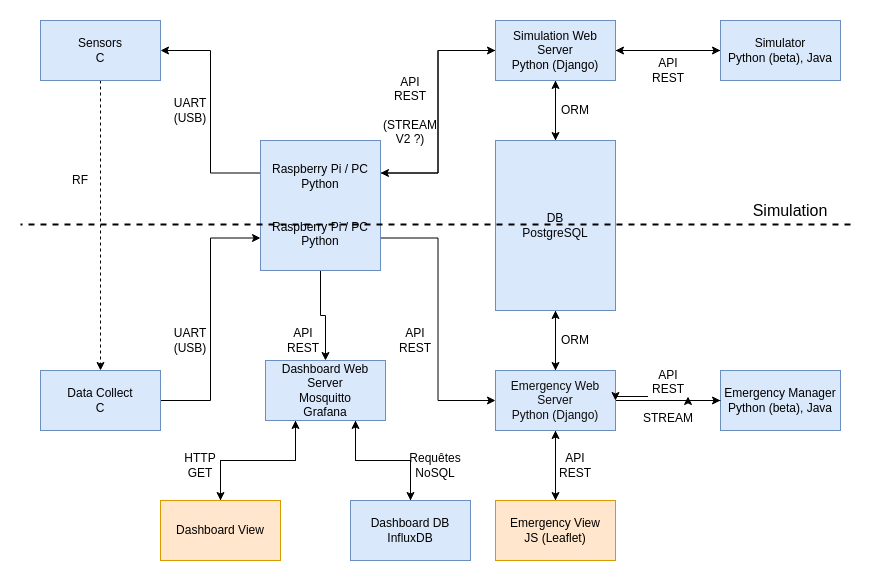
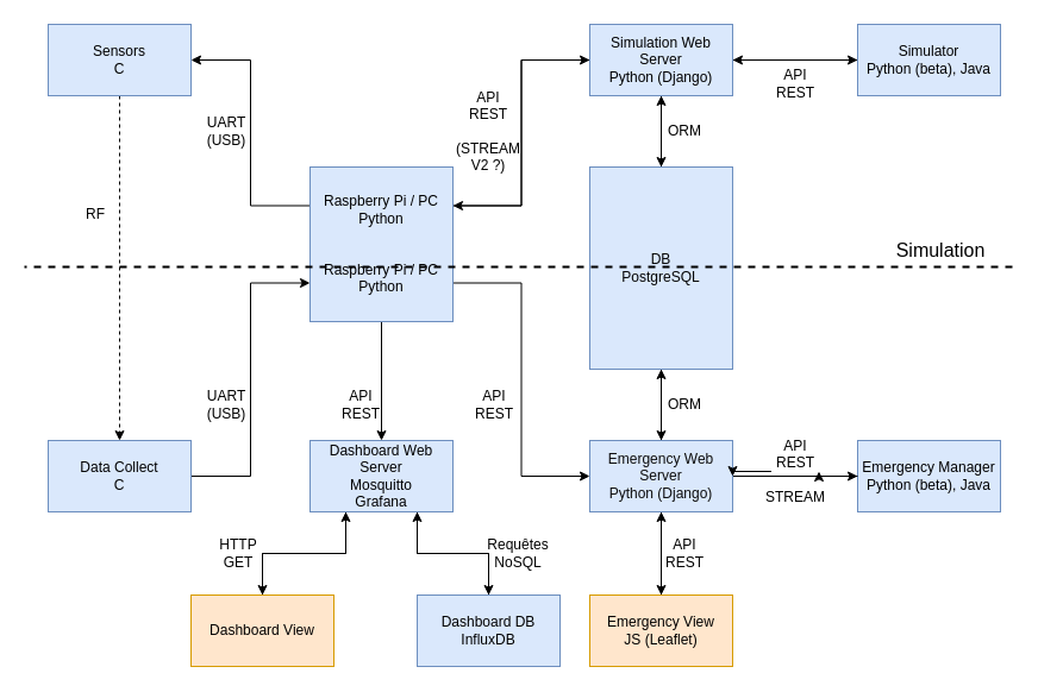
  <mxCell id="0" />
  <mxCell id="1" parent="0" />
  <mxCell id="2" style="edgeStyle=orthogonalEdgeStyle;rounded=0;orthogonalLoop=1;jettySize=auto;html=1;exitX=0.5;exitY=1;exitDx=0;exitDy=0;entryX=0.5;entryY=0;entryDx=0;entryDy=0;dashed=1;labelBorderColor=none;" parent="1" source="3" target="18" edge="1"><mxGeometry relative="1" as="geometry" /></mxCell>
  <mxCell id="3" value="&lt;div&gt;Sensors&lt;/div&gt;&lt;div&gt;C&lt;/div&gt;" style="rounded=0;whiteSpace=wrap;html=1;fillColor=#dae8fc;strokeColor=#6c8ebf;labelBorderColor=none;fontColor=#000000;" parent="1" vertex="1"><mxGeometry x="40" y="20" width="120" height="60" as="geometry" /></mxCell>
  <mxCell id="4" style="edgeStyle=orthogonalEdgeStyle;rounded=0;orthogonalLoop=1;jettySize=auto;html=1;exitX=0;exitY=0.5;exitDx=0;exitDy=0;entryX=1;entryY=0.5;entryDx=0;entryDy=0;labelBorderColor=none;" parent="1" source="5" target="9" edge="1"><mxGeometry relative="1" as="geometry" /></mxCell>
  <mxCell id="5" value="&lt;div&gt;Simulator&lt;/div&gt;&lt;div&gt;Python (beta), Java&lt;/div&gt;" style="rounded=0;whiteSpace=wrap;html=1;fillColor=#dae8fc;strokeColor=#6c8ebf;labelBorderColor=none;fontColor=#000000;" parent="1" vertex="1"><mxGeometry x="720" y="20" width="120" height="60" as="geometry" /></mxCell>
  <mxCell id="6" style="edgeStyle=orthogonalEdgeStyle;rounded=0;orthogonalLoop=1;jettySize=auto;html=1;exitX=0.5;exitY=1;exitDx=0;exitDy=0;entryX=0.5;entryY=0;entryDx=0;entryDy=0;labelBorderColor=none;" parent="1" source="9" target="12" edge="1"><mxGeometry relative="1" as="geometry" /></mxCell>
  <mxCell id="7" style="edgeStyle=orthogonalEdgeStyle;rounded=0;orthogonalLoop=1;jettySize=auto;html=1;exitX=1;exitY=0.5;exitDx=0;exitDy=0;entryX=0;entryY=0.5;entryDx=0;entryDy=0;labelBorderColor=none;" parent="1" source="9" target="5" edge="1"><mxGeometry relative="1" as="geometry" /></mxCell>
  <mxCell id="8" style="edgeStyle=orthogonalEdgeStyle;rounded=0;orthogonalLoop=1;jettySize=auto;html=1;exitX=0;exitY=0.5;exitDx=0;exitDy=0;entryX=1;entryY=0.25;entryDx=0;entryDy=0;strokeWidth=1;labelBorderColor=none;" parent="1" source="9" target="23" edge="1"><mxGeometry relative="1" as="geometry" /></mxCell>
  <mxCell id="9" value="&lt;div&gt;Simulation Web Server&lt;/div&gt;&lt;div&gt;Python (Django)&lt;/div&gt;" style="rounded=0;whiteSpace=wrap;html=1;fillColor=#dae8fc;strokeColor=#6c8ebf;labelBorderColor=none;fontColor=#000000;" parent="1" vertex="1"><mxGeometry x="495" y="20" width="120" height="60" as="geometry" /></mxCell>
  <mxCell id="10" style="edgeStyle=orthogonalEdgeStyle;rounded=0;orthogonalLoop=1;jettySize=auto;html=1;exitX=0.5;exitY=0;exitDx=0;exitDy=0;entryX=0.5;entryY=1;entryDx=0;entryDy=0;labelBorderColor=none;" parent="1" source="12" target="9" edge="1"><mxGeometry relative="1" as="geometry" /></mxCell>
  <mxCell id="11" style="edgeStyle=orthogonalEdgeStyle;rounded=0;orthogonalLoop=1;jettySize=auto;html=1;exitX=0.5;exitY=1;exitDx=0;exitDy=0;entryX=0.5;entryY=0;entryDx=0;entryDy=0;labelBorderColor=none;" parent="1" source="12" target="16" edge="1"><mxGeometry relative="1" as="geometry" /></mxCell>
  <mxCell id="12" value="&lt;div&gt;&lt;br&gt;&lt;/div&gt;&lt;div&gt;DB&lt;/div&gt;&lt;div&gt;PostgreSQL&lt;/div&gt;&lt;div&gt;&lt;br&gt;&lt;/div&gt;" style="rounded=0;whiteSpace=wrap;html=1;fillColor=#dae8fc;strokeColor=#6c8ebf;labelBorderColor=none;fontColor=#050505;" parent="1" vertex="1"><mxGeometry x="495" y="140" width="120" height="170" as="geometry" /></mxCell>
  <mxCell id="13" style="edgeStyle=orthogonalEdgeStyle;rounded=0;orthogonalLoop=1;jettySize=auto;html=1;exitX=0.5;exitY=0;exitDx=0;exitDy=0;entryX=0.5;entryY=1;entryDx=0;entryDy=0;labelBorderColor=none;" parent="1" source="16" target="12" edge="1"><mxGeometry relative="1" as="geometry" /></mxCell>
  <mxCell id="14" style="edgeStyle=orthogonalEdgeStyle;rounded=0;orthogonalLoop=1;jettySize=auto;html=1;exitX=0.5;exitY=1;exitDx=0;exitDy=0;entryX=0.5;entryY=0;entryDx=0;entryDy=0;labelBorderColor=none;" parent="1" source="16" target="27" edge="1"><mxGeometry relative="1" as="geometry" /></mxCell>
  <mxCell id="15" style="edgeStyle=orthogonalEdgeStyle;rounded=0;orthogonalLoop=1;jettySize=auto;html=1;exitX=1;exitY=0.5;exitDx=0;exitDy=0;entryX=0;entryY=0.5;entryDx=0;entryDy=0;labelBorderColor=none;" parent="1" source="16" target="25" edge="1"><mxGeometry relative="1" as="geometry" /></mxCell>
  <mxCell id="16" value="&lt;div&gt;Emergency Web Server&lt;/div&gt;&lt;div&gt;Python (Django)&lt;/div&gt;" style="rounded=0;whiteSpace=wrap;html=1;fillColor=#dae8fc;strokeColor=#6c8ebf;labelBorderColor=none;fontColor=#0D0D0D;" parent="1" vertex="1"><mxGeometry x="495" y="370" width="120" height="60" as="geometry" /></mxCell>
  <mxCell id="17" style="edgeStyle=orthogonalEdgeStyle;rounded=0;orthogonalLoop=1;jettySize=auto;html=1;exitX=1;exitY=0.5;exitDx=0;exitDy=0;entryX=0;entryY=0.75;entryDx=0;entryDy=0;labelBorderColor=none;" parent="1" source="18" target="23" edge="1"><mxGeometry relative="1" as="geometry" /></mxCell>
  <mxCell id="18" value="&lt;div&gt;Data Collect&lt;/div&gt;&lt;div&gt;C&lt;/div&gt;" style="rounded=0;whiteSpace=wrap;html=1;fillColor=#dae8fc;strokeColor=#6c8ebf;labelBorderColor=none;fontColor=#000000;" parent="1" vertex="1"><mxGeometry x="40" y="370" width="120" height="60" as="geometry" /></mxCell>
  <mxCell id="19" style="edgeStyle=orthogonalEdgeStyle;rounded=0;orthogonalLoop=1;jettySize=auto;html=1;exitX=0;exitY=0.25;exitDx=0;exitDy=0;entryX=1;entryY=0.5;entryDx=0;entryDy=0;labelBorderColor=none;" parent="1" source="23" target="3" edge="1"><mxGeometry relative="1" as="geometry" /></mxCell>
  <mxCell id="20" style="edgeStyle=orthogonalEdgeStyle;rounded=0;orthogonalLoop=1;jettySize=auto;html=1;exitX=1;exitY=0.75;exitDx=0;exitDy=0;entryX=0;entryY=0.5;entryDx=0;entryDy=0;labelBorderColor=none;" parent="1" source="23" target="16" edge="1"><mxGeometry relative="1" as="geometry" /></mxCell>
  <mxCell id="21" style="edgeStyle=orthogonalEdgeStyle;rounded=0;orthogonalLoop=1;jettySize=auto;html=1;exitX=0.5;exitY=1;exitDx=0;exitDy=0;entryX=0.5;entryY=0;entryDx=0;entryDy=0;labelBorderColor=none;" parent="1" source="23" target="30" edge="1"><mxGeometry relative="1" as="geometry" /></mxCell>
  <mxCell id="22" style="edgeStyle=orthogonalEdgeStyle;rounded=0;orthogonalLoop=1;jettySize=auto;html=1;exitX=1;exitY=0.25;exitDx=0;exitDy=0;entryX=0;entryY=0.5;entryDx=0;entryDy=0;strokeWidth=1;labelBorderColor=none;" parent="1" source="23" target="9" edge="1"><mxGeometry relative="1" as="geometry" /></mxCell>
  <mxCell id="23" value="&lt;div&gt;Raspberry Pi / PC&lt;/div&gt;&lt;div&gt;Python&lt;/div&gt;&lt;div&gt;&lt;br&gt;&lt;/div&gt;&lt;div&gt;&lt;br&gt;&lt;/div&gt;&lt;div&gt;Raspberry Pi / PC&lt;/div&gt;&lt;div&gt;Python&lt;br&gt;&lt;/div&gt;" style="rounded=0;whiteSpace=wrap;html=1;fillColor=#dae8fc;strokeColor=#6c8ebf;labelBorderColor=none;fontColor=#000000;" parent="1" vertex="1"><mxGeometry x="260" y="140" width="120" height="130" as="geometry" /></mxCell>
  <mxCell id="24" style="edgeStyle=orthogonalEdgeStyle;rounded=0;orthogonalLoop=1;jettySize=auto;html=1;exitX=0;exitY=0.5;exitDx=0;exitDy=0;entryX=1;entryY=0.5;entryDx=0;entryDy=0;labelBorderColor=none;" parent="1" source="49" target="16" edge="1"><mxGeometry relative="1" as="geometry" /></mxCell>
  <mxCell id="25" value="&lt;div&gt;Emergency Manager&lt;/div&gt;&lt;div&gt;Python (beta), Java&lt;br&gt;&lt;/div&gt;" style="rounded=0;whiteSpace=wrap;html=1;fillColor=#dae8fc;strokeColor=#6c8ebf;labelBorderColor=none;fontColor=#000000;" parent="1" vertex="1"><mxGeometry x="720" y="370" width="120" height="60" as="geometry" /></mxCell>
  <mxCell id="26" style="edgeStyle=orthogonalEdgeStyle;rounded=0;orthogonalLoop=1;jettySize=auto;html=1;exitX=0.5;exitY=0;exitDx=0;exitDy=0;entryX=0.5;entryY=1;entryDx=0;entryDy=0;labelBorderColor=none;" parent="1" source="27" target="16" edge="1"><mxGeometry relative="1" as="geometry" /></mxCell>
  <mxCell id="27" value="&lt;div&gt;Emergency View&lt;/div&gt;&lt;div&gt;JS (Leaflet)&lt;br&gt;&lt;/div&gt;" style="rounded=0;whiteSpace=wrap;html=1;fillColor=#ffe6cc;strokeColor=#d79b00;labelBorderColor=none;fontColor=#000000;" parent="1" vertex="1"><mxGeometry x="495" y="500" width="120" height="60" as="geometry" /></mxCell>
  <mxCell id="28" style="edgeStyle=orthogonalEdgeStyle;rounded=0;orthogonalLoop=1;jettySize=auto;html=1;exitX=0.25;exitY=1;exitDx=0;exitDy=0;entryX=0.5;entryY=0;entryDx=0;entryDy=0;labelBorderColor=none;" parent="1" source="30" target="32" edge="1"><mxGeometry relative="1" as="geometry" /></mxCell>
  <mxCell id="29" style="edgeStyle=orthogonalEdgeStyle;rounded=0;orthogonalLoop=1;jettySize=auto;html=1;exitX=0.75;exitY=1;exitDx=0;exitDy=0;entryX=0.5;entryY=0;entryDx=0;entryDy=0;labelBorderColor=none;" parent="1" source="30" target="34" edge="1"><mxGeometry relative="1" as="geometry" /></mxCell>
- <mxCell id="30" value="&lt;div&gt;Dashboard Web Server&lt;/div&gt;&lt;div&gt;Mosquitto&lt;/div&gt;&lt;div&gt;Grafana&lt;/div&gt;" style="rounded=0;whiteSpace=wrap;html=1;fillColor=#dae8fc;strokeColor=#6c8ebf;labelBorderColor=none;fontColor=#000000;" parent="1" vertex="1"><mxGeometry x="265" y="360" width="120" height="60" as="geometry" /></mxCell>
+ <mxCell id="30" value="&lt;div&gt;Dashboard Web Server&lt;/div&gt;&lt;div&gt;Mosquitto&lt;/div&gt;&lt;div&gt;Grafana&lt;/div&gt;" style="rounded=0;whiteSpace=wrap;html=1;fillColor=#dae8fc;strokeColor=#6c8ebf;labelBorderColor=none;fontColor=#000000;" parent="1" vertex="1"><mxGeometry x="260" y="370" width="120" height="60" as="geometry" /></mxCell>
  <mxCell id="31" style="edgeStyle=orthogonalEdgeStyle;rounded=0;orthogonalLoop=1;jettySize=auto;html=1;exitX=0.5;exitY=0;exitDx=0;exitDy=0;entryX=0.25;entryY=1;entryDx=0;entryDy=0;labelBorderColor=none;" parent="1" source="32" target="30" edge="1"><mxGeometry relative="1" as="geometry" /></mxCell>
  <mxCell id="32" value="&lt;div&gt;Dashboard View&lt;/div&gt;" style="rounded=0;whiteSpace=wrap;html=1;fillColor=#ffe6cc;strokeColor=#d79b00;labelBorderColor=none;fontColor=#000000;" parent="1" vertex="1"><mxGeometry x="160" y="500" width="120" height="60" as="geometry" /></mxCell>
  <mxCell id="33" style="edgeStyle=orthogonalEdgeStyle;rounded=0;orthogonalLoop=1;jettySize=auto;html=1;exitX=0.5;exitY=0;exitDx=0;exitDy=0;entryX=0.75;entryY=1;entryDx=0;entryDy=0;labelBorderColor=none;" parent="1" source="34" target="30" edge="1"><mxGeometry relative="1" as="geometry" /></mxCell>
  <mxCell id="34" value="&lt;div&gt;Dashboard DB&lt;/div&gt;&lt;div&gt;InfluxDB&lt;/div&gt;" style="rounded=0;whiteSpace=wrap;html=1;fillColor=#dae8fc;strokeColor=#6c8ebf;labelBorderColor=none;fontColor=#000000;" parent="1" vertex="1"><mxGeometry x="350" y="500" width="120" height="60" as="geometry" /></mxCell>
  <mxCell id="35" value="&lt;div&gt;API &lt;br&gt;&lt;/div&gt;&lt;div&gt;REST&lt;/div&gt;" style="text;html=1;strokeColor=none;fillColor=none;align=center;verticalAlign=middle;whiteSpace=wrap;rounded=0;labelBorderColor=none;" parent="1" vertex="1"><mxGeometry x="647.5" y="60" width="40" height="20" as="geometry" /></mxCell>
  <mxCell id="36" value="&lt;div&gt;RF&lt;/div&gt;" style="text;html=1;strokeColor=none;fillColor=none;align=center;verticalAlign=middle;whiteSpace=wrap;rounded=0;labelBorderColor=none;" parent="1" vertex="1"><mxGeometry x="60" y="170" width="40" height="20" as="geometry" /></mxCell>
  <mxCell id="37" value="&lt;div&gt;ORM&lt;/div&gt;" style="text;html=1;strokeColor=none;fillColor=none;align=center;verticalAlign=middle;whiteSpace=wrap;rounded=0;labelBorderColor=none;" parent="1" vertex="1"><mxGeometry x="555" y="100" width="40" height="20" as="geometry" /></mxCell>
  <mxCell id="38" value="&lt;div&gt;ORM&lt;/div&gt;" style="text;html=1;strokeColor=none;fillColor=none;align=center;verticalAlign=middle;whiteSpace=wrap;rounded=0;labelBorderColor=none;" parent="1" vertex="1"><mxGeometry x="555" y="330" width="40" height="20" as="geometry" /></mxCell>
  <mxCell id="39" value="&lt;div&gt;API &lt;br&gt;&lt;/div&gt;&lt;div&gt;REST&lt;/div&gt;" style="text;html=1;strokeColor=none;fillColor=none;align=center;verticalAlign=middle;whiteSpace=wrap;rounded=0;labelBorderColor=none;" parent="1" vertex="1"><mxGeometry x="555" y="455" width="40" height="20" as="geometry" /></mxCell>
  <mxCell id="40" value="&lt;div&gt;UART (USB)&lt;/div&gt;" style="text;html=1;strokeColor=none;fillColor=none;align=center;verticalAlign=middle;whiteSpace=wrap;rounded=0;labelBorderColor=none;" parent="1" vertex="1"><mxGeometry x="170" y="100" width="40" height="20" as="geometry" /></mxCell>
  <mxCell id="41" value="&lt;div&gt;UART (USB)&lt;/div&gt;" style="text;html=1;strokeColor=none;fillColor=none;align=center;verticalAlign=middle;whiteSpace=wrap;rounded=0;labelBorderColor=none;" parent="1" vertex="1"><mxGeometry x="170" y="330" width="40" height="20" as="geometry" /></mxCell>
  <mxCell id="42" value="&lt;div&gt;API &lt;br&gt;&lt;/div&gt;&lt;div&gt;REST&lt;/div&gt;" style="text;html=1;strokeColor=none;fillColor=none;align=center;verticalAlign=middle;whiteSpace=wrap;rounded=0;labelBorderColor=none;" parent="1" vertex="1"><mxGeometry x="395" y="330" width="40" height="20" as="geometry" /></mxCell>
  <mxCell id="43" value="&lt;div&gt;API &lt;br&gt;&lt;/div&gt;&lt;div&gt;REST&lt;/div&gt;&lt;div&gt;&lt;br&gt;&lt;/div&gt;&lt;div&gt;(STREAM V2 ?)&lt;/div&gt;" style="text;html=1;strokeColor=none;fillColor=none;align=center;verticalAlign=middle;whiteSpace=wrap;rounded=0;labelBorderColor=none;" parent="1" vertex="1"><mxGeometry x="390" y="100" width="40" height="20" as="geometry" /></mxCell>
  <mxCell id="44" value="&lt;div&gt;API &lt;br&gt;&lt;/div&gt;&lt;div&gt;REST&lt;/div&gt;" style="text;html=1;strokeColor=none;fillColor=none;align=center;verticalAlign=middle;whiteSpace=wrap;rounded=0;labelBorderColor=none;" parent="1" vertex="1"><mxGeometry x="282.5" y="330" width="40" height="20" as="geometry" /></mxCell>
  <mxCell id="45" value="&lt;div&gt;HTTP GET&lt;/div&gt;" style="text;html=1;strokeColor=none;fillColor=none;align=center;verticalAlign=middle;whiteSpace=wrap;rounded=0;labelBorderColor=none;" parent="1" vertex="1"><mxGeometry x="180" y="455" width="40" height="20" as="geometry" /></mxCell>
  <mxCell id="46" value="&lt;div&gt;Requêtes NoSQL&lt;/div&gt;" style="text;html=1;strokeColor=none;fillColor=none;align=center;verticalAlign=middle;whiteSpace=wrap;rounded=0;labelBorderColor=none;" parent="1" vertex="1"><mxGeometry x="415" y="455" width="40" height="20" as="geometry" /></mxCell>
  <mxCell id="47" value="" style="endArrow=none;dashed=1;html=1;strokeWidth=2;labelBorderColor=none;fontColor=#080808;" parent="1" edge="1"><mxGeometry width="50" height="50" relative="1" as="geometry"><mxPoint x="850" y="224" as="sourcePoint" /><mxPoint x="20" y="224" as="targetPoint" /></mxGeometry></mxCell>
  <mxCell id="48" value="&lt;div style=&quot;font-size: 16px&quot;&gt;&lt;font style=&quot;font-size: 16px&quot;&gt;Simulation&lt;/font&gt;&lt;/div&gt;" style="text;html=1;strokeColor=none;fillColor=none;align=center;verticalAlign=middle;whiteSpace=wrap;rounded=0;labelBorderColor=none;" parent="1" vertex="1"><mxGeometry x="770" y="200" width="40" height="20" as="geometry" /></mxCell>
  <mxCell id="49" value="&lt;div&gt;API &lt;br&gt;&lt;/div&gt;&lt;div&gt;REST&lt;/div&gt;&lt;div&gt;&lt;br&gt;&lt;/div&gt;&lt;div&gt;STREAM&lt;/div&gt;" style="text;html=1;strokeColor=none;fillColor=none;align=center;verticalAlign=middle;whiteSpace=wrap;rounded=0;labelBorderColor=none;" parent="1" vertex="1"><mxGeometry x="647.5" y="386" width="40" height="20" as="geometry" /></mxCell>
  <mxCell id="50" style="edgeStyle=orthogonalEdgeStyle;rounded=0;orthogonalLoop=1;jettySize=auto;html=1;exitX=0;exitY=0.5;exitDx=0;exitDy=0;entryX=1;entryY=0.5;entryDx=0;entryDy=0;labelBorderColor=none;" edge="1" parent="1" source="25" target="49"><mxGeometry relative="1" as="geometry"><mxPoint x="720" y="400" as="sourcePoint" /><mxPoint x="615" y="400" as="targetPoint" /></mxGeometry></mxCell>
